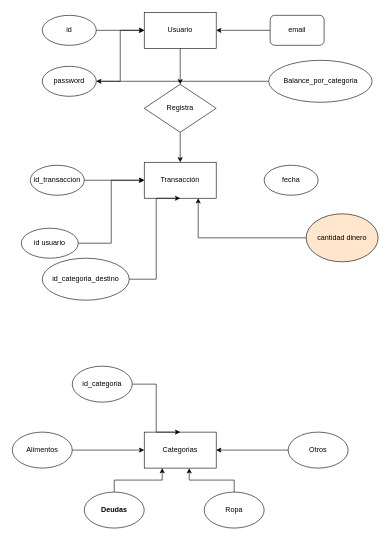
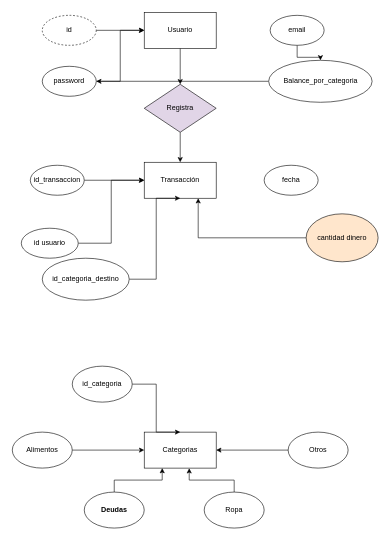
  <mxCell id="0" />
  <mxCell id="1" parent="0" />
  <mxCell id="2" style="edgeStyle=orthogonalEdgeStyle;rounded=0;orthogonalLoop=1;jettySize=auto;html=1;" parent="1" source="3" target="17" edge="1"><mxGeometry relative="1" as="geometry" /></mxCell>
  <mxCell id="3" value="Usuario" style="rounded=0;whiteSpace=wrap;html=1;" parent="1" vertex="1"><mxGeometry x="240" y="20" width="120" height="60" as="geometry" /></mxCell>
  <mxCell id="4" value="Transacción" style="rounded=0;whiteSpace=wrap;html=1;" parent="1" vertex="1"><mxGeometry x="240" y="270" width="120" height="60" as="geometry" /></mxCell>
  <mxCell id="5" style="edgeStyle=orthogonalEdgeStyle;rounded=0;orthogonalLoop=1;jettySize=auto;html=1;exitX=1;exitY=0.5;exitDx=0;exitDy=0;entryX=0;entryY=0.5;entryDx=0;entryDy=0;" parent="1" source="6" target="4" edge="1"><mxGeometry relative="1" as="geometry" /></mxCell>
  <mxCell id="6" value="id_transaccion" style="ellipse;whiteSpace=wrap;html=1;" parent="1" vertex="1"><mxGeometry x="50" y="275" width="90" height="50" as="geometry" /></mxCell>
  <mxCell id="7" style="edgeStyle=orthogonalEdgeStyle;rounded=0;orthogonalLoop=1;jettySize=auto;html=1;exitX=1;exitY=0.5;exitDx=0;exitDy=0;entryX=0;entryY=0.5;entryDx=0;entryDy=0;" parent="1" source="8" target="3" edge="1"><mxGeometry relative="1" as="geometry"><Array as="points"><mxPoint x="200" y="135" /><mxPoint x="200" y="50" /></Array></mxGeometry></mxCell>
  <mxCell id="8" value="password" style="ellipse;whiteSpace=wrap;html=1;" parent="1" vertex="1"><mxGeometry x="70" y="110" width="90" height="50" as="geometry" /></mxCell>
  <mxCell id="9" style="edgeStyle=orthogonalEdgeStyle;rounded=0;orthogonalLoop=1;jettySize=auto;html=1;" parent="1" source="10" edge="1"><mxGeometry relative="1" as="geometry"><mxPoint x="240" y="50" as="targetPoint" /></mxGeometry></mxCell>
- <mxCell id="10" value="id" style="ellipse;whiteSpace=wrap;html=1;" parent="1" vertex="1"><mxGeometry x="70" y="25" width="90" height="50" as="geometry" /></mxCell>
- <mxCell id="11" style="edgeStyle=orthogonalEdgeStyle;rounded=0;orthogonalLoop=1;jettySize=auto;html=1;entryX=1;entryY=0.5;entryDx=0;entryDy=0;" parent="1" source="12" target="3" edge="1"><mxGeometry relative="1" as="geometry" /></mxCell>
- <mxCell id="12" value="email" style="whiteSpace=wrap;html=1;rounded=1;" parent="1" vertex="1"><mxGeometry x="450" y="25" width="90" height="50" as="geometry" /></mxCell>
+ <mxCell id="10" value="id" style="ellipse;whiteSpace=wrap;html=1;dashed=1;" parent="1" vertex="1"><mxGeometry x="70" y="25" width="90" height="50" as="geometry" /></mxCell>
+ <mxCell id="11" style="edgeStyle=orthogonalEdgeStyle;rounded=0;orthogonalLoop=1;jettySize=auto;html=1;" parent="1" source="12" target="19" edge="1"><mxGeometry relative="1" as="geometry" /></mxCell>
+ <mxCell id="12" value="email" style="ellipse;whiteSpace=wrap;html=1;" parent="1" vertex="1"><mxGeometry x="450" y="25" width="90" height="50" as="geometry" /></mxCell>
  <mxCell id="13" style="edgeStyle=orthogonalEdgeStyle;rounded=0;orthogonalLoop=1;jettySize=auto;html=1;entryX=0.5;entryY=1;entryDx=0;entryDy=0;" parent="1" source="14" target="4" edge="1"><mxGeometry relative="1" as="geometry"><Array as="points"><mxPoint x="260" y="465" /><mxPoint x="260" y="330" /></Array></mxGeometry></mxCell>
  <mxCell id="14" value="id_categoria_destino" style="ellipse;whiteSpace=wrap;html=1;" parent="1" vertex="1"><mxGeometry x="70" y="430" width="145" height="70" as="geometry" /></mxCell>
  <mxCell id="15" value="fecha" style="ellipse;whiteSpace=wrap;html=1;" parent="1" vertex="1"><mxGeometry x="440" y="275" width="90" height="50" as="geometry" /></mxCell>
  <mxCell id="16" style="edgeStyle=orthogonalEdgeStyle;rounded=0;orthogonalLoop=1;jettySize=auto;html=1;" parent="1" source="17" target="4" edge="1"><mxGeometry relative="1" as="geometry" /></mxCell>
- <mxCell id="17" value="Registra" style="rhombus;whiteSpace=wrap;html=1;" parent="1" vertex="1"><mxGeometry x="240" y="140" width="120" height="80" as="geometry" /></mxCell>
+ <mxCell id="17" value="Registra" style="rhombus;whiteSpace=wrap;html=1;fillColor=#e1d5e7;" parent="1" vertex="1"><mxGeometry x="240" y="140" width="120" height="80" as="geometry" /></mxCell>
  <mxCell id="18" style="edgeStyle=orthogonalEdgeStyle;rounded=0;orthogonalLoop=1;jettySize=auto;html=1;" parent="1" source="19" target="8" edge="1"><mxGeometry relative="1" as="geometry" /></mxCell>
  <mxCell id="19" value="Balance_por_categoria" style="ellipse;whiteSpace=wrap;html=1;" parent="1" vertex="1"><mxGeometry x="447.5" y="100" width="172.5" height="70" as="geometry" /></mxCell>
  <mxCell id="20" value="Categorias" style="rounded=0;whiteSpace=wrap;html=1;" parent="1" vertex="1"><mxGeometry x="240" y="720" width="120" height="60" as="geometry" /></mxCell>
  <mxCell id="21" style="edgeStyle=orthogonalEdgeStyle;rounded=0;orthogonalLoop=1;jettySize=auto;html=1;" parent="1" source="22" target="20" edge="1"><mxGeometry relative="1" as="geometry" /></mxCell>
  <mxCell id="22" value="Alimentos" style="ellipse;whiteSpace=wrap;html=1;" parent="1" vertex="1"><mxGeometry x="20" y="720" width="100" height="60" as="geometry" /></mxCell>
  <mxCell id="23" style="edgeStyle=orthogonalEdgeStyle;rounded=0;orthogonalLoop=1;jettySize=auto;html=1;exitX=0.5;exitY=0;exitDx=0;exitDy=0;entryX=0.25;entryY=1;entryDx=0;entryDy=0;" parent="1" source="24" target="20" edge="1"><mxGeometry relative="1" as="geometry" /></mxCell>
  <mxCell id="24" value="Deudas" style="ellipse;whiteSpace=wrap;html=1;fontStyle=1" parent="1" vertex="1"><mxGeometry x="140" y="820" width="100" height="60" as="geometry" /></mxCell>
  <mxCell id="25" style="edgeStyle=orthogonalEdgeStyle;rounded=0;orthogonalLoop=1;jettySize=auto;html=1;exitX=0;exitY=0.5;exitDx=0;exitDy=0;entryX=1;entryY=0.5;entryDx=0;entryDy=0;" parent="1" source="26" target="20" edge="1"><mxGeometry relative="1" as="geometry" /></mxCell>
  <mxCell id="26" value="Otros" style="ellipse;whiteSpace=wrap;html=1;" parent="1" vertex="1"><mxGeometry x="480" y="720" width="100" height="60" as="geometry" /></mxCell>
  <mxCell id="27" style="edgeStyle=orthogonalEdgeStyle;rounded=0;orthogonalLoop=1;jettySize=auto;html=1;entryX=0.625;entryY=1.004;entryDx=0;entryDy=0;entryPerimeter=0;" parent="1" source="28" target="20" edge="1"><mxGeometry relative="1" as="geometry" /></mxCell>
  <mxCell id="28" value="Ropa" style="ellipse;whiteSpace=wrap;html=1;" parent="1" vertex="1"><mxGeometry x="340" y="820" width="100" height="60" as="geometry" /></mxCell>
  <mxCell id="29" style="edgeStyle=orthogonalEdgeStyle;rounded=0;orthogonalLoop=1;jettySize=auto;html=1;entryX=0.75;entryY=1;entryDx=0;entryDy=0;" parent="1" source="30" target="4" edge="1"><mxGeometry relative="1" as="geometry" /></mxCell>
  <mxCell id="30" value="cantidad dinero" style="ellipse;whiteSpace=wrap;html=1;fillColor=#ffe6cc;" parent="1" vertex="1"><mxGeometry x="510" y="356" width="120" height="80" as="geometry" /></mxCell>
  <mxCell id="31" style="edgeStyle=orthogonalEdgeStyle;rounded=0;orthogonalLoop=1;jettySize=auto;html=1;entryX=0;entryY=0.5;entryDx=0;entryDy=0;" parent="1" source="32" target="4" edge="1"><mxGeometry relative="1" as="geometry" /></mxCell>
  <mxCell id="32" value="id usuario" style="ellipse;whiteSpace=wrap;html=1;" parent="1" vertex="1"><mxGeometry x="35" y="380" width="95" height="50" as="geometry" /></mxCell>
  <mxCell id="33" style="edgeStyle=orthogonalEdgeStyle;rounded=0;orthogonalLoop=1;jettySize=auto;html=1;exitX=1;exitY=0.5;exitDx=0;exitDy=0;entryX=0.5;entryY=0;entryDx=0;entryDy=0;" parent="1" source="34" target="20" edge="1"><mxGeometry relative="1" as="geometry"><Array as="points"><mxPoint x="260" y="640" /><mxPoint x="260" y="720" /></Array></mxGeometry></mxCell>
  <mxCell id="34" value="id_categoria" style="ellipse;whiteSpace=wrap;html=1;" parent="1" vertex="1"><mxGeometry x="120" y="610" width="100" height="60" as="geometry" /></mxCell>
